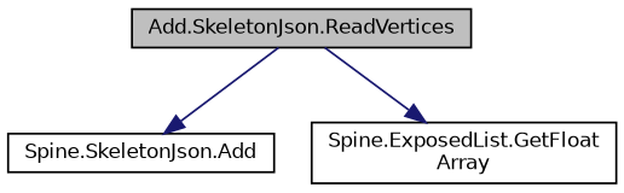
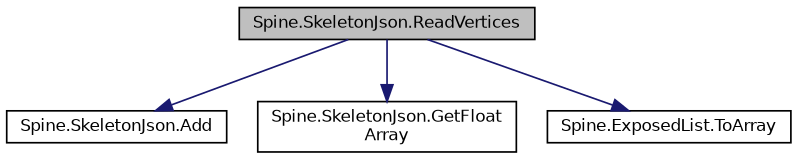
  digraph {
    rankdir=TB
    node [color=black fillcolor=white fontname=Helvetica fontsize=10 shape=record style=filled]
    edge [color=midnightblue fontname=Helvetica fontsize=10 labelfontname=Helvetica labelfontsize=10 style=solid]
-   n1 [fillcolor=grey75 fontcolor=black height=0.2 label="Add.SkeletonJson.ReadVertices" width=0.4]
+   n1 [fillcolor=grey75 fontcolor=black height=0.2 label="Spine.SkeletonJson.ReadVertices" width=0.4]
    n2 [height=0.2 label="Spine.SkeletonJson.Add" width=0.4]
-   n3 [height=0.2 label="Spine.ExposedList.GetFloat\lArray" width=0.4]
+   n3 [height=0.2 label="Spine.SkeletonJson.GetFloat\lArray" width=0.4]
+   n4 [height=0.2 label="Spine.ExposedList.ToArray" width=0.4]
    n1 -> n2
    n1 -> n3
+   n1 -> n4
  }
